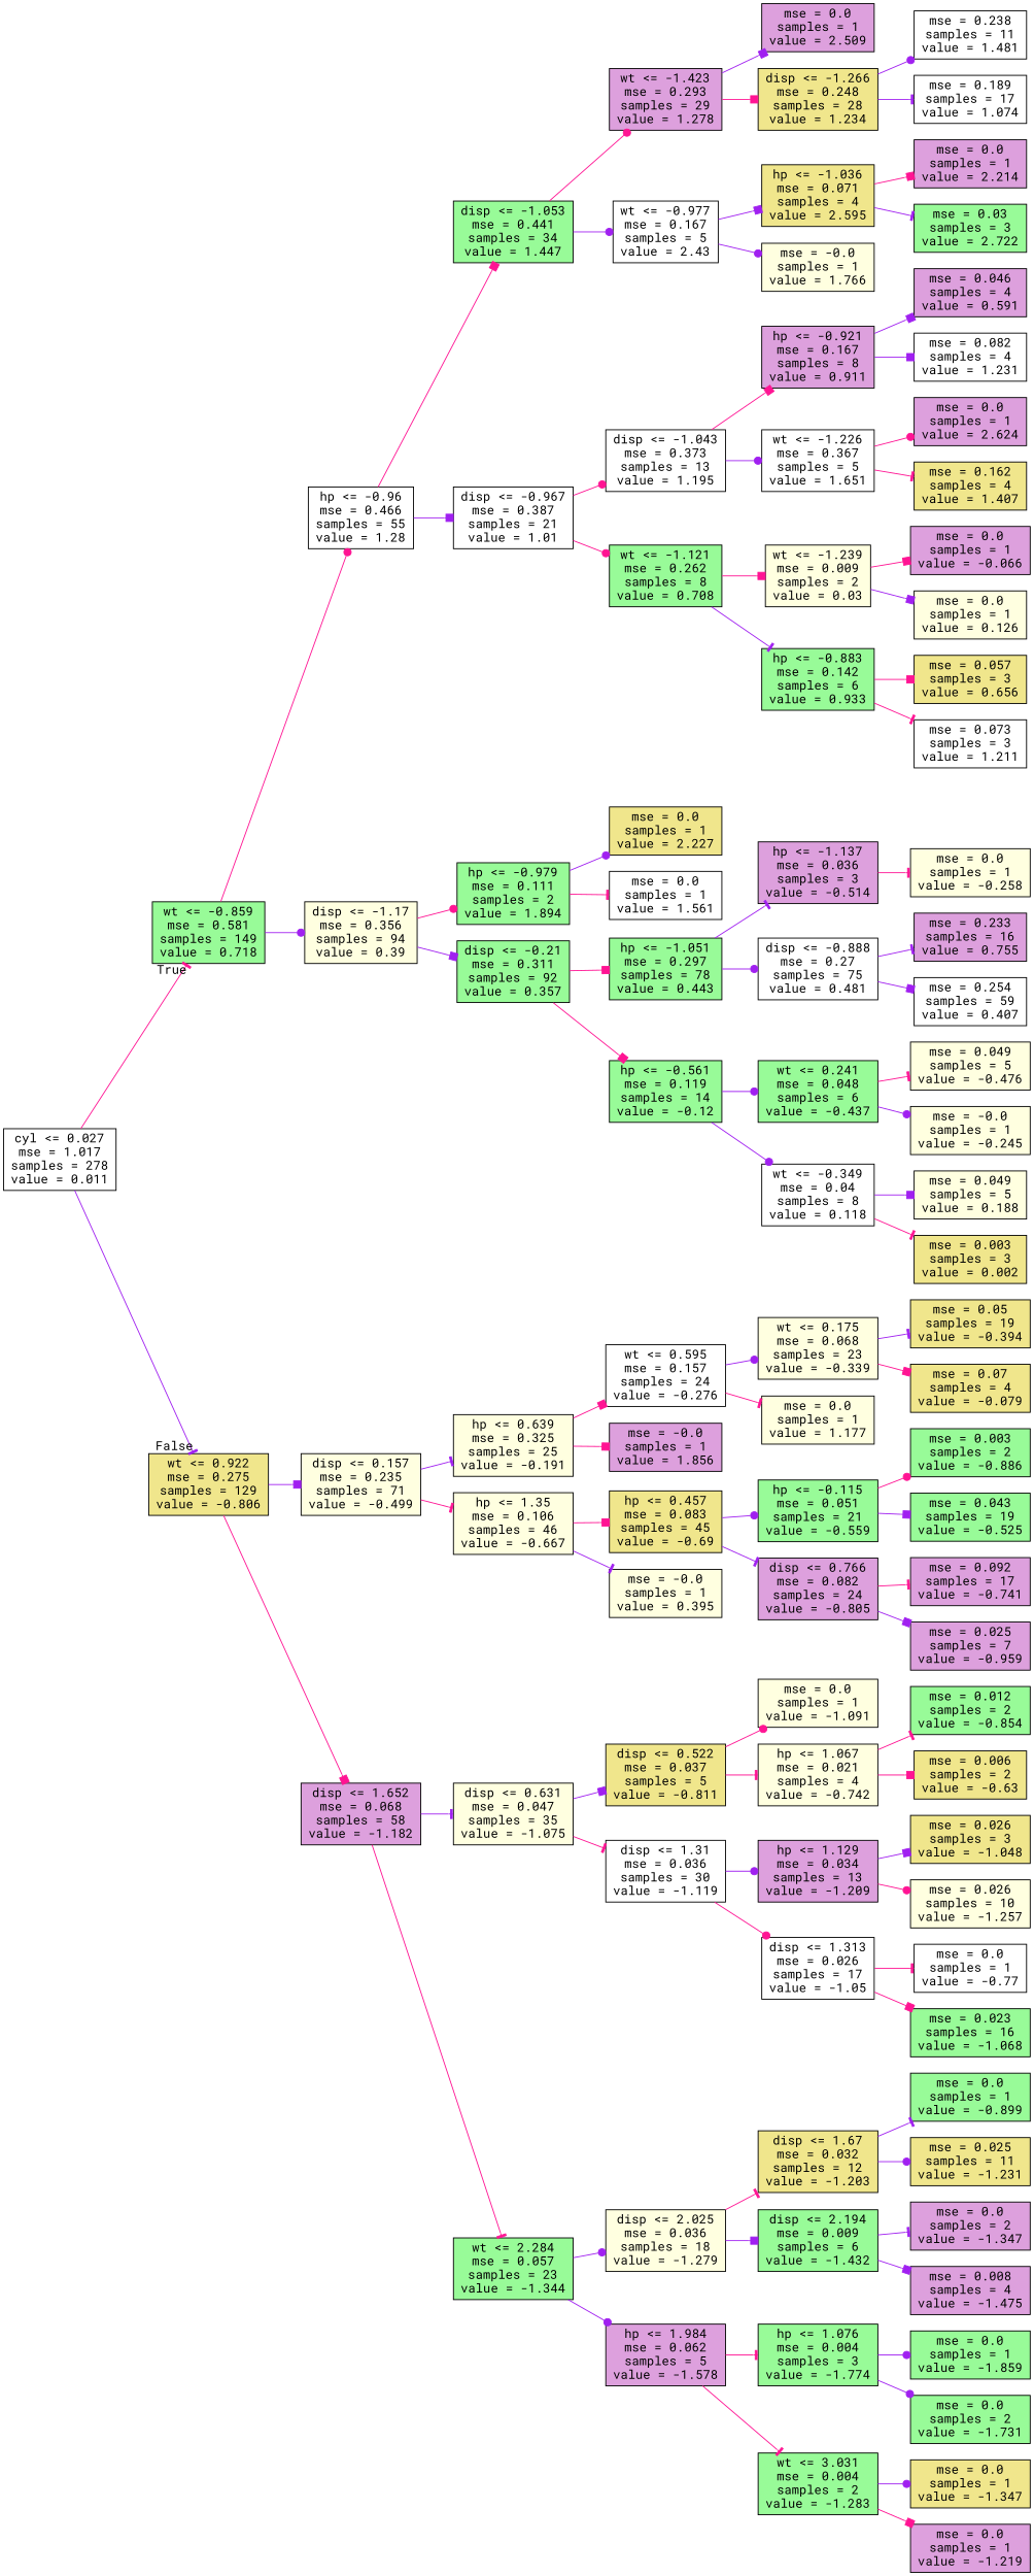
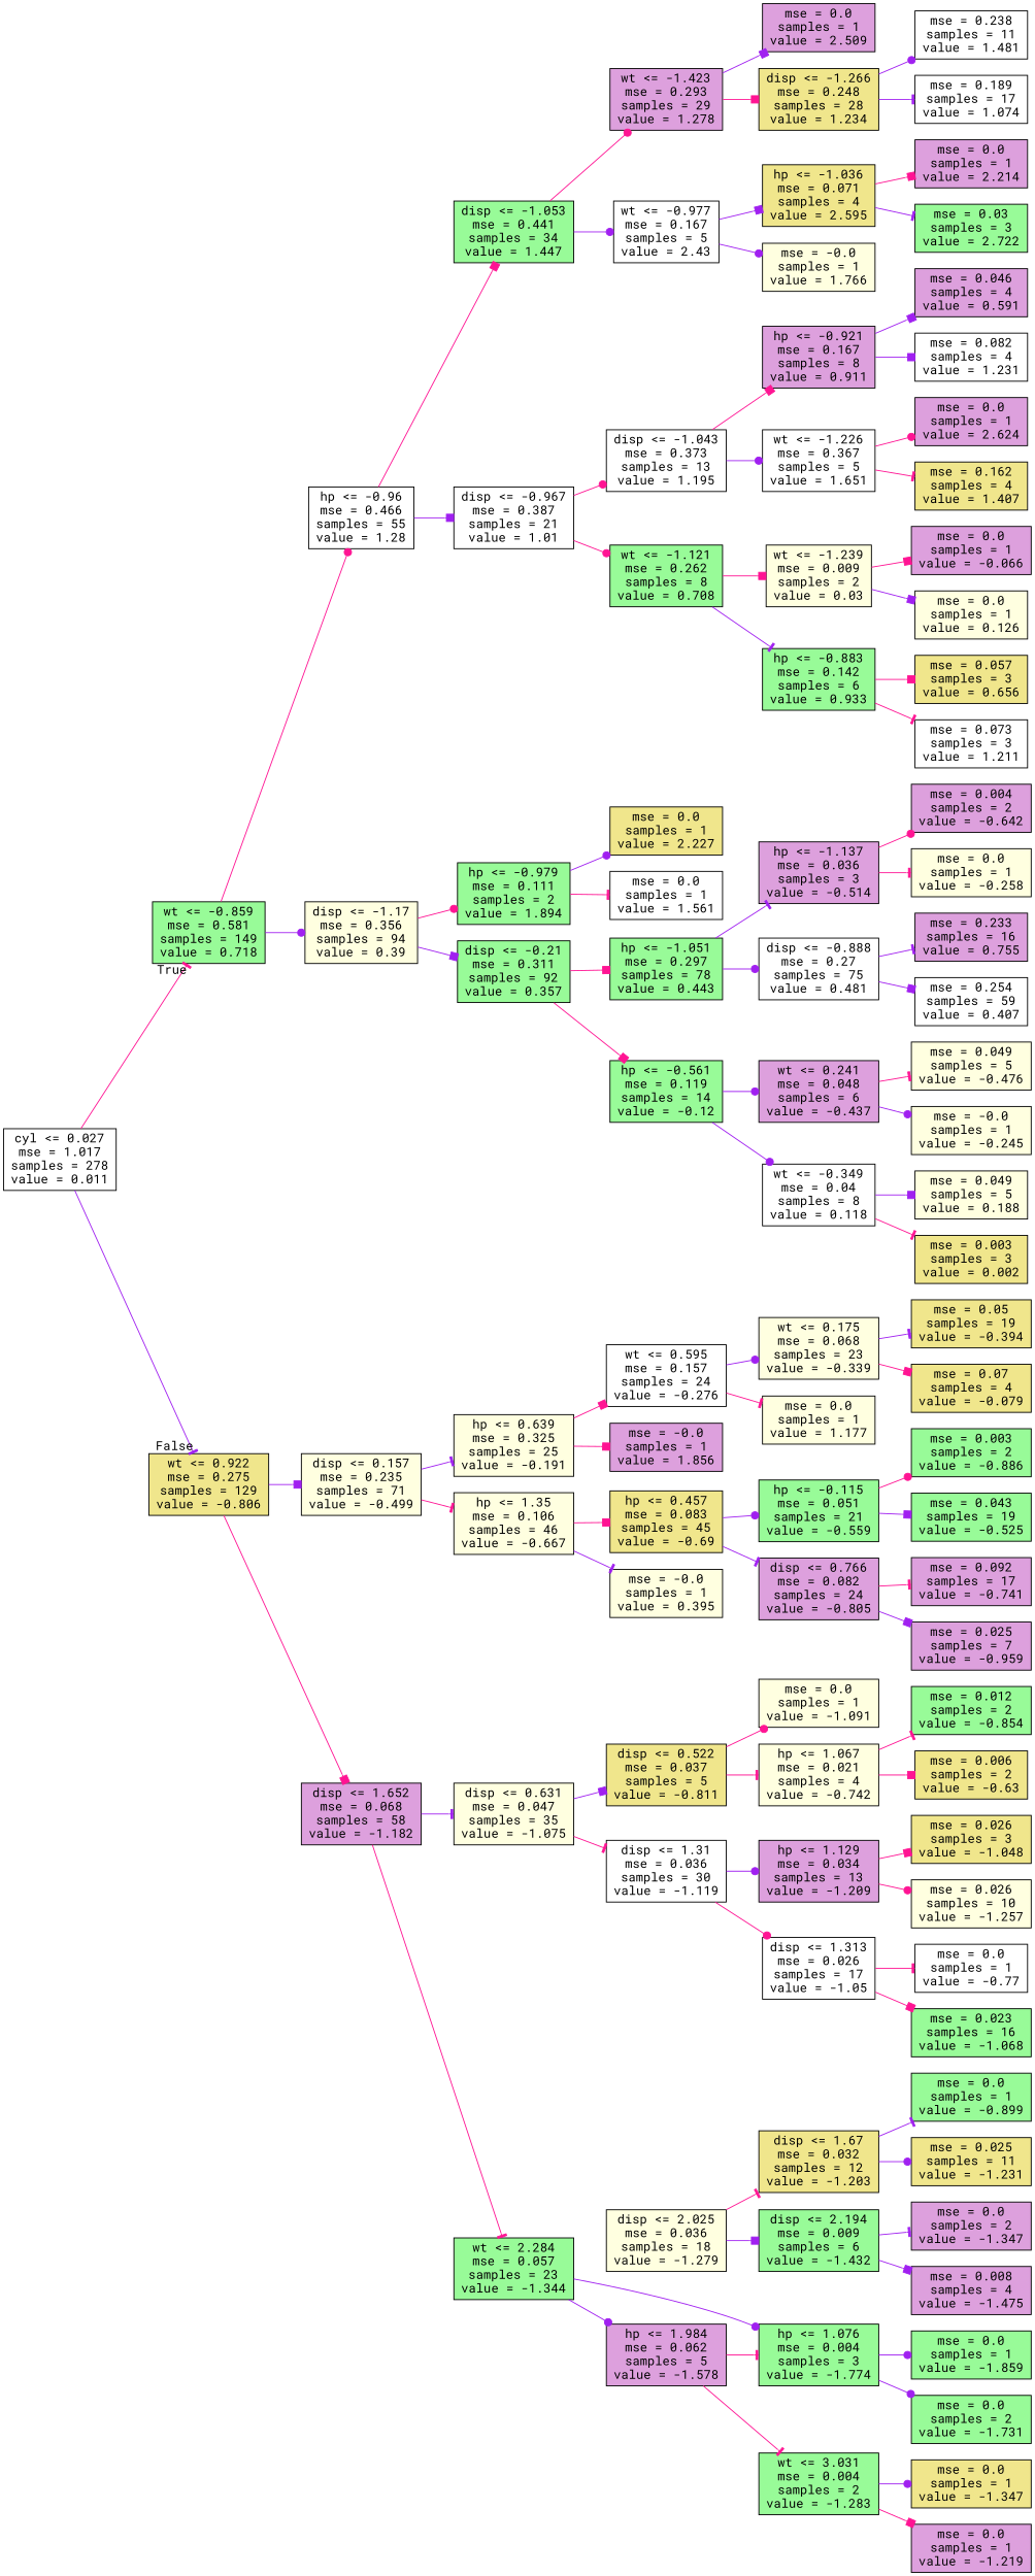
  digraph {
    fontname="Roboto Mono"
    rankdir=LR
    node [fillcolor=palegreen fontname="Roboto Mono" shape=box style=filled]
    edge [arrowhead=box color=purple fontname="Roboto Mono"]
    n1 [fillcolor=white label="cyl <= 0.027\nmse = 1.017\nsamples = 278\nvalue = 0.011"]
    n2 [label="wt <= -0.859\nmse = 0.581\nsamples = 149\nvalue = 0.718"]
    n3 [fillcolor=khaki label="wt <= 0.922\nmse = 0.275\nsamples = 129\nvalue = -0.806"]
    n4 [fillcolor=white label="hp <= -0.96\nmse = 0.466\nsamples = 55\nvalue = 1.28"]
    n5 [fillcolor=lightyellow label="disp <= -1.17\nmse = 0.356\nsamples = 94\nvalue = 0.39"]
    n6 [fillcolor=lightyellow label="disp <= 0.157\nmse = 0.235\nsamples = 71\nvalue = -0.499"]
    n7 [fillcolor=plum label="disp <= 1.652\nmse = 0.068\nsamples = 58\nvalue = -1.182"]
    n8 [label="disp <= -1.053\nmse = 0.441\nsamples = 34\nvalue = 1.447"]
    n9 [fillcolor=white label="disp <= -0.967\nmse = 0.387\nsamples = 21\nvalue = 1.01"]
    n10 [label="hp <= -0.979\nmse = 0.111\nsamples = 2\nvalue = 1.894"]
    n11 [label="disp <= -0.21\nmse = 0.311\nsamples = 92\nvalue = 0.357"]
    n12 [fillcolor=plum label="wt <= -1.423\nmse = 0.293\nsamples = 29\nvalue = 1.278"]
    n13 [fillcolor=white label="wt <= -0.977\nmse = 0.167\nsamples = 5\nvalue = 2.43"]
    n14 [fillcolor=white label="disp <= -1.043\nmse = 0.373\nsamples = 13\nvalue = 1.195"]
    n15 [label="wt <= -1.121\nmse = 0.262\nsamples = 8\nvalue = 0.708"]
    n16 [fillcolor=plum label="mse = 0.0\nsamples = 1\nvalue = 2.509"]
    n17 [fillcolor=khaki label="disp <= -1.266\nmse = 0.248\nsamples = 28\nvalue = 1.234"]
    n18 [fillcolor=khaki label="hp <= -1.036\nmse = 0.071\nsamples = 4\nvalue = 2.595"]
    n19 [fillcolor=lightyellow label="mse = -0.0\nsamples = 1\nvalue = 1.766"]
    n20 [fillcolor=white label="mse = 0.238\nsamples = 11\nvalue = 1.481"]
    n21 [fillcolor=white label="mse = 0.189\nsamples = 17\nvalue = 1.074"]
    n22 [fillcolor=plum label="mse = 0.0\nsamples = 1\nvalue = 2.214"]
    n23 [label="mse = 0.03\nsamples = 3\nvalue = 2.722"]
    n24 [fillcolor=plum label="hp <= -0.921\nmse = 0.167\nsamples = 8\nvalue = 0.911"]
    n25 [fillcolor=white label="wt <= -1.226\nmse = 0.367\nsamples = 5\nvalue = 1.651"]
    n26 [fillcolor=lightyellow label="wt <= -1.239\nmse = 0.009\nsamples = 2\nvalue = 0.03"]
    n27 [label="hp <= -0.883\nmse = 0.142\nsamples = 6\nvalue = 0.933"]
    n28 [fillcolor=plum label="mse = 0.046\nsamples = 4\nvalue = 0.591"]
    n29 [fillcolor=white label="mse = 0.082\nsamples = 4\nvalue = 1.231"]
    n30 [fillcolor=plum label="mse = 0.0\nsamples = 1\nvalue = 2.624"]
    n31 [fillcolor=khaki label="mse = 0.162\nsamples = 4\nvalue = 1.407"]
    n32 [fillcolor=plum label="mse = 0.0\nsamples = 1\nvalue = -0.066"]
    n33 [fillcolor=lightyellow label="mse = 0.0\nsamples = 1\nvalue = 0.126"]
    n34 [fillcolor=khaki label="mse = 0.057\nsamples = 3\nvalue = 0.656"]
    n35 [fillcolor=white label="mse = 0.073\nsamples = 3\nvalue = 1.211"]
    n36 [fillcolor=khaki label="mse = 0.0\nsamples = 1\nvalue = 2.227"]
    n37 [fillcolor=white label="mse = 0.0\nsamples = 1\nvalue = 1.561"]
    n38 [label="hp <= -1.051\nmse = 0.297\nsamples = 78\nvalue = 0.443"]
    n39 [label="hp <= -0.561\nmse = 0.119\nsamples = 14\nvalue = -0.12"]
    n40 [fillcolor=plum label="hp <= -1.137\nmse = 0.036\nsamples = 3\nvalue = -0.514"]
    n41 [fillcolor=white label="disp <= -0.888\nmse = 0.27\nsamples = 75\nvalue = 0.481"]
-   n42 [label="wt <= 0.241\nmse = 0.048\nsamples = 6\nvalue = -0.437"]
+   n42 [fillcolor=plum label="wt <= 0.241\nmse = 0.048\nsamples = 6\nvalue = -0.437"]
    n43 [fillcolor=white label="wt <= -0.349\nmse = 0.04\nsamples = 8\nvalue = 0.118"]
+   n44 [fillcolor=plum label="mse = 0.004\nsamples = 2\nvalue = -0.642"]
    n45 [fillcolor=lightyellow label="mse = 0.0\nsamples = 1\nvalue = -0.258"]
    n46 [fillcolor=plum label="mse = 0.233\nsamples = 16\nvalue = 0.755"]
    n47 [fillcolor=white label="mse = 0.254\nsamples = 59\nvalue = 0.407"]
    n48 [fillcolor=lightyellow label="mse = 0.049\nsamples = 5\nvalue = -0.476"]
    n49 [fillcolor=lightyellow label="mse = -0.0\nsamples = 1\nvalue = -0.245"]
    n50 [fillcolor=lightyellow label="mse = 0.049\nsamples = 5\nvalue = 0.188"]
    n51 [fillcolor=khaki label="mse = 0.003\nsamples = 3\nvalue = 0.002"]
    n52 [fillcolor=lightyellow label="hp <= 0.639\nmse = 0.325\nsamples = 25\nvalue = -0.191"]
    n53 [fillcolor=lightyellow label="hp <= 1.35\nmse = 0.106\nsamples = 46\nvalue = -0.667"]
    n54 [fillcolor=lightyellow label="disp <= 0.631\nmse = 0.047\nsamples = 35\nvalue = -1.075"]
    n55 [label="wt <= 2.284\nmse = 0.057\nsamples = 23\nvalue = -1.344"]
    n56 [fillcolor=white label="wt <= 0.595\nmse = 0.157\nsamples = 24\nvalue = -0.276"]
    n57 [fillcolor=plum label="mse = -0.0\nsamples = 1\nvalue = 1.856"]
    n58 [fillcolor=khaki label="hp <= 0.457\nmse = 0.083\nsamples = 45\nvalue = -0.69"]
    n59 [fillcolor=lightyellow label="mse = -0.0\nsamples = 1\nvalue = 0.395"]
    n60 [fillcolor=lightyellow label="wt <= 0.175\nmse = 0.068\nsamples = 23\nvalue = -0.339"]
    n61 [fillcolor=lightyellow label="mse = 0.0\nsamples = 1\nvalue = 1.177"]
    n62 [fillcolor=khaki label="mse = 0.05\nsamples = 19\nvalue = -0.394"]
    n63 [fillcolor=khaki label="mse = 0.07\nsamples = 4\nvalue = -0.079"]
    n64 [label="hp <= -0.115\nmse = 0.051\nsamples = 21\nvalue = -0.559"]
    n65 [fillcolor=plum label="disp <= 0.766\nmse = 0.082\nsamples = 24\nvalue = -0.805"]
    n66 [label="mse = 0.003\nsamples = 2\nvalue = -0.886"]
    n67 [label="mse = 0.043\nsamples = 19\nvalue = -0.525"]
    n68 [fillcolor=plum label="mse = 0.092\nsamples = 17\nvalue = -0.741"]
    n69 [fillcolor=plum label="mse = 0.025\nsamples = 7\nvalue = -0.959"]
    n70 [fillcolor=khaki label="disp <= 0.522\nmse = 0.037\nsamples = 5\nvalue = -0.811"]
    n71 [fillcolor=white label="disp <= 1.31\nmse = 0.036\nsamples = 30\nvalue = -1.119"]
    n72 [fillcolor=lightyellow label="disp <= 2.025\nmse = 0.036\nsamples = 18\nvalue = -1.279"]
    n73 [fillcolor=plum label="hp <= 1.984\nmse = 0.062\nsamples = 5\nvalue = -1.578"]
    n74 [fillcolor=lightyellow label="mse = 0.0\nsamples = 1\nvalue = -1.091"]
    n75 [fillcolor=lightyellow label="hp <= 1.067\nmse = 0.021\nsamples = 4\nvalue = -0.742"]
    n76 [fillcolor=plum label="hp <= 1.129\nmse = 0.034\nsamples = 13\nvalue = -1.209"]
    n77 [fillcolor=white label="disp <= 1.313\nmse = 0.026\nsamples = 17\nvalue = -1.05"]
    n78 [label="mse = 0.012\nsamples = 2\nvalue = -0.854"]
    n79 [fillcolor=khaki label="mse = 0.006\nsamples = 2\nvalue = -0.63"]
    n80 [fillcolor=khaki label="mse = 0.026\nsamples = 3\nvalue = -1.048"]
    n81 [fillcolor=lightyellow label="mse = 0.026\nsamples = 10\nvalue = -1.257"]
    n82 [fillcolor=white label="mse = 0.0\nsamples = 1\nvalue = -0.77"]
    n83 [label="mse = 0.023\nsamples = 16\nvalue = -1.068"]
    n84 [fillcolor=khaki label="disp <= 1.67\nmse = 0.032\nsamples = 12\nvalue = -1.203"]
    n85 [label="disp <= 2.194\nmse = 0.009\nsamples = 6\nvalue = -1.432"]
    n86 [label="hp <= 1.076\nmse = 0.004\nsamples = 3\nvalue = -1.774"]
    n87 [label="wt <= 3.031\nmse = 0.004\nsamples = 2\nvalue = -1.283"]
    n88 [label="mse = 0.0\nsamples = 1\nvalue = -0.899"]
    n89 [fillcolor=khaki label="mse = 0.025\nsamples = 11\nvalue = -1.231"]
    n90 [fillcolor=plum label="mse = 0.0\nsamples = 2\nvalue = -1.347"]
    n91 [fillcolor=plum label="mse = 0.008\nsamples = 4\nvalue = -1.475"]
    n92 [label="mse = 0.0\nsamples = 1\nvalue = -1.859"]
    n93 [label="mse = 0.0\nsamples = 2\nvalue = -1.731"]
    n94 [fillcolor=khaki label="mse = 0.0\nsamples = 1\nvalue = -1.347"]
    n95 [fillcolor=plum label="mse = 0.0\nsamples = 1\nvalue = -1.219"]
    n1 -> n2 [arrowhead=tee color=deeppink headlabel=True labelangle=45 labeldistance=2.5]
    n1 -> n3 [arrowhead=tee headlabel=False labelangle=-45 labeldistance=2.5]
    n2 -> n4 [arrowhead=dot color=deeppink]
    n2 -> n5 [arrowhead=dot]
    n3 -> n6
    n3 -> n7 [color=deeppink]
    n4 -> n8 [color=deeppink]
    n4 -> n9
    n5 -> n10 [arrowhead=dot color=deeppink]
    n5 -> n11
    n6 -> n52 [arrowhead=tee]
    n6 -> n53 [arrowhead=tee color=deeppink]
    n7 -> n54 [arrowhead=tee]
    n7 -> n55 [arrowhead=tee color=deeppink]
    n8 -> n12 [arrowhead=dot color=deeppink]
    n8 -> n13 [arrowhead=dot]
    n9 -> n14 [arrowhead=dot color=deeppink]
    n9 -> n15 [arrowhead=dot color=deeppink]
    n10 -> n36 [arrowhead=dot]
    n10 -> n37 [arrowhead=tee color=deeppink]
    n11 -> n38 [color=deeppink]
    n11 -> n39 [color=deeppink]
    n12 -> n16
    n12 -> n17 [color=deeppink]
    n13 -> n18
    n13 -> n19 [arrowhead=dot]
    n14 -> n24 [color=deeppink]
    n14 -> n25 [arrowhead=dot]
    n15 -> n26 [color=deeppink]
    n15 -> n27 [arrowhead=tee]
    n17 -> n20 [arrowhead=dot]
    n17 -> n21 [arrowhead=tee]
    n18 -> n22 [color=deeppink]
    n18 -> n23 [arrowhead=tee]
    n24 -> n28
    n24 -> n29
    n25 -> n30 [arrowhead=dot color=deeppink]
    n25 -> n31 [arrowhead=tee color=deeppink]
    n26 -> n32 [color=deeppink]
    n26 -> n33
    n27 -> n34 [color=deeppink]
    n27 -> n35 [arrowhead=tee color=deeppink]
    n38 -> n40 [arrowhead=tee]
    n38 -> n41 [arrowhead=dot]
    n39 -> n42 [arrowhead=dot]
    n39 -> n43 [arrowhead=dot]
+   n40 -> n44 [arrowhead=dot color=deeppink]
    n40 -> n45 [arrowhead=tee color=deeppink]
    n41 -> n46 [arrowhead=tee]
    n41 -> n47
    n42 -> n48 [arrowhead=tee color=deeppink]
    n42 -> n49 [arrowhead=dot]
    n43 -> n50
    n43 -> n51 [arrowhead=tee color=deeppink]
    n52 -> n56 [color=deeppink]
    n52 -> n57 [color=deeppink]
    n53 -> n58 [color=deeppink]
    n53 -> n59 [arrowhead=tee]
    n54 -> n70
    n54 -> n71 [arrowhead=tee color=deeppink]
-   n55 -> n72 [arrowhead=dot]
+   n55 -> n86 [arrowhead=dot]
    n55 -> n73 [arrowhead=dot]
    n56 -> n60 [arrowhead=dot]
    n56 -> n61 [arrowhead=tee color=deeppink]
    n58 -> n64 [arrowhead=dot]
    n58 -> n65 [arrowhead=tee]
    n60 -> n62 [arrowhead=tee]
    n60 -> n63 [color=deeppink]
    n64 -> n66 [arrowhead=dot color=deeppink]
    n64 -> n67
    n65 -> n68 [arrowhead=tee color=deeppink]
    n65 -> n69
    n70 -> n74 [arrowhead=dot color=deeppink]
    n70 -> n75 [arrowhead=tee color=deeppink]
    n71 -> n76 [arrowhead=dot]
    n71 -> n77 [arrowhead=dot color=deeppink]
    n72 -> n84 [arrowhead=tee color=deeppink]
    n72 -> n85
    n73 -> n86 [arrowhead=tee color=deeppink]
    n73 -> n87 [arrowhead=tee color=deeppink]
    n75 -> n78 [arrowhead=tee color=deeppink]
    n75 -> n79 [color=deeppink]
-   n76 -> n80
+   n76 -> n80 [color=deeppink]
    n76 -> n81 [arrowhead=dot color=deeppink]
    n77 -> n82 [arrowhead=tee color=deeppink]
    n77 -> n83 [color=deeppink]
    n84 -> n88 [arrowhead=tee]
    n84 -> n89 [arrowhead=dot]
    n85 -> n90 [arrowhead=tee]
    n85 -> n91
    n86 -> n92 [arrowhead=dot]
    n86 -> n93 [arrowhead=dot]
    n87 -> n94 [arrowhead=dot]
    n87 -> n95 [color=deeppink]
  }
